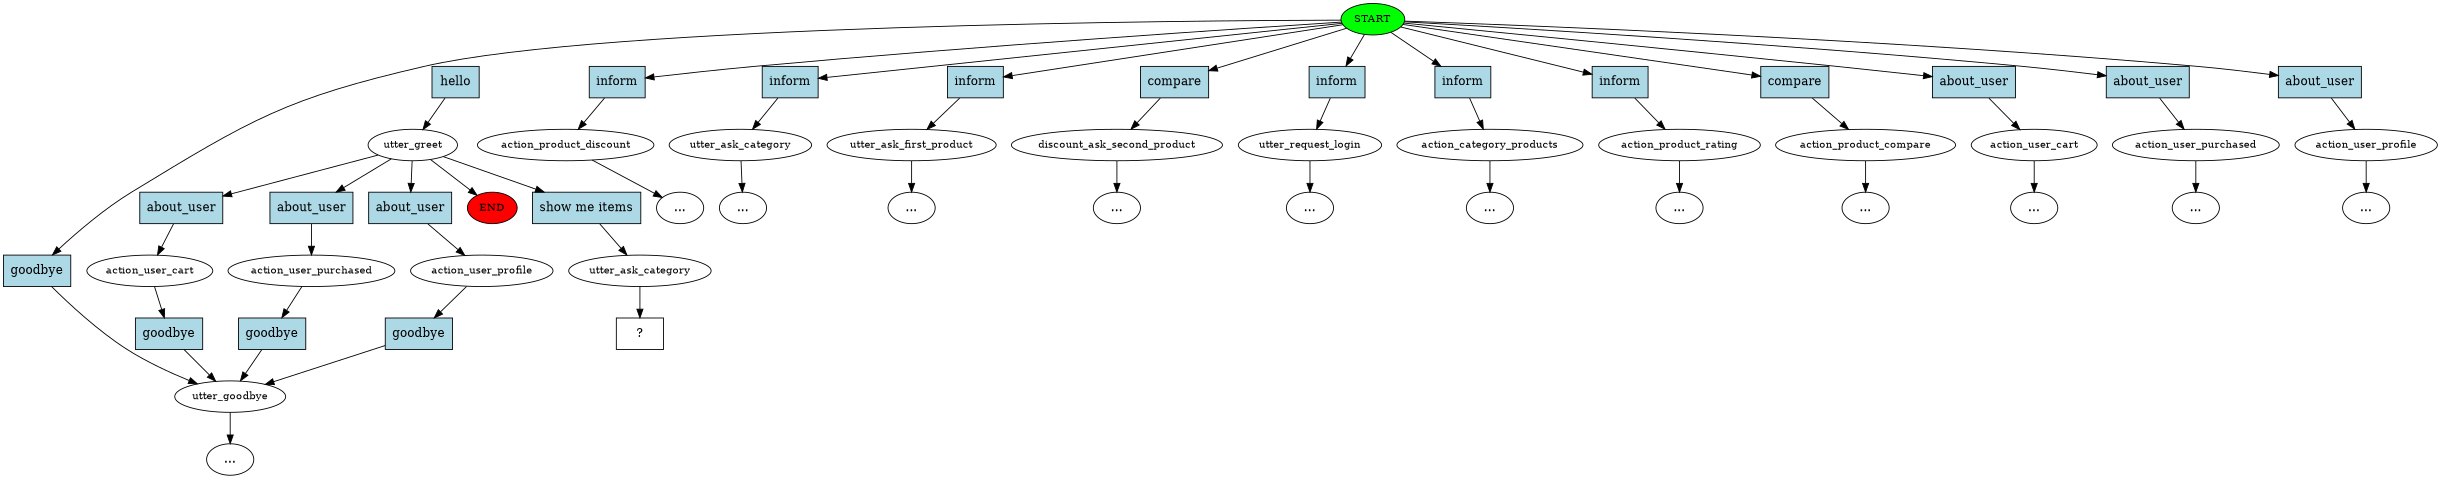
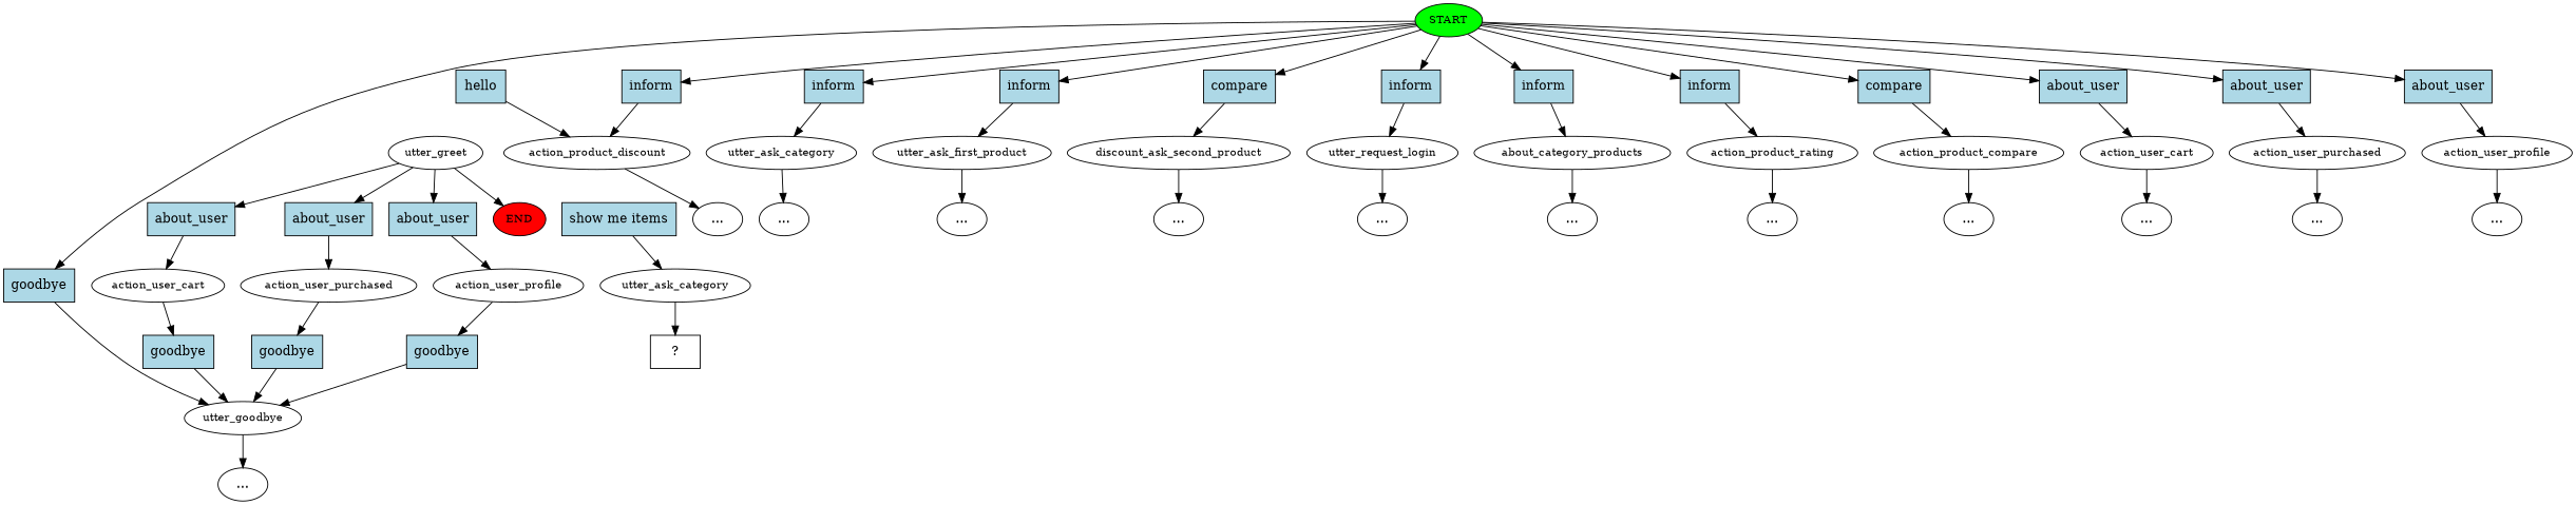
  digraph {
    n1 [fillcolor=green fontsize=12 label=START style=filled]
    n2 [fillcolor=lightblue label=goodbye shape=rect style=filled]
    n3 [fillcolor=lightblue label=inform shape=rect style=filled]
    n4 [fillcolor=lightblue label=inform shape=rect style=filled]
    n5 [fillcolor=lightblue label=compare shape=rect style=filled]
    n6 [fillcolor=lightblue label=inform shape=rect style=filled]
    n7 [fillcolor=lightblue label=inform shape=rect style=filled]
    n8 [fillcolor=lightblue label=inform shape=rect style=filled]
    n9 [fillcolor=lightblue label=compare shape=rect style=filled]
    n10 [fillcolor=lightblue label=inform shape=rect style=filled]
    n11 [fillcolor=lightblue label=about_user shape=rect style=filled]
    n12 [fillcolor=lightblue label=about_user shape=rect style=filled]
    n13 [fillcolor=lightblue label=about_user shape=rect style=filled]
    n14 [fillcolor=lightblue label=hello shape=rect style=filled]
    n15 [fontsize=12 label=utter_greet]
    n16 [fontsize=12 label=utter_goodbye]
    n17 [fontsize=12 label=utter_ask_category]
    n18 [fontsize=12 label=utter_ask_first_product]
    n19 [fontsize=12 label=discount_ask_second_product]
    n20 [fontsize=12 label=utter_request_login]
-   n21 [fontsize=12 label=action_category_products]
+   n21 [fontsize=12 label=about_category_products]
    n22 [fontsize=12 label=action_product_rating]
    n23 [fontsize=12 label=action_product_compare]
    n24 [fontsize=12 label=action_product_discount]
    n25 [fontsize=12 label=action_user_cart]
    n26 [fontsize=12 label=action_user_purchased]
    n27 [fontsize=12 label=action_user_profile]
    n28 [fillcolor=red fontsize=12 label=END style=filled]
    n29 [fillcolor=lightblue label=about_user shape=rect style=filled]
    n30 [fillcolor=lightblue label=about_user shape=rect style=filled]
    n31 [fillcolor=lightblue label=about_user shape=rect style=filled]
    n32 [fillcolor=lightblue label="show me items" shape=rect style=filled]
    n33 [fontsize=12 label=action_user_cart]
    n34 [fontsize=12 label=action_user_purchased]
    n35 [fontsize=12 label=action_user_profile]
    n36 [fontsize=12 label=utter_ask_category]
    n37 [label="..."]
    n38 [label="..."]
    n39 [label="..."]
    n40 [label="..."]
    n41 [label="..."]
    n42 [label="..."]
    n43 [label="..."]
    n44 [label="..."]
    n45 [label="..."]
    n46 [label="..."]
    n47 [label="..."]
    n48 [label="..."]
    n49 [fillcolor=lightblue label=goodbye shape=rect style=filled]
    n50 [fillcolor=lightblue label=goodbye shape=rect style=filled]
    n51 [fillcolor=lightblue label=goodbye shape=rect style=filled]
    n52 [label="  ?  " shape=rect]
    n1 -> n2
    n1 -> n3
    n1 -> n4
    n1 -> n5
    n1 -> n6
    n1 -> n7
    n1 -> n8
    n1 -> n9
    n1 -> n10
    n1 -> n11
    n1 -> n12
    n1 -> n13
    n2 -> n16
    n3 -> n17
    n4 -> n18
    n5 -> n19
    n6 -> n20
    n7 -> n21
    n8 -> n22
    n9 -> n23
    n10 -> n24
    n11 -> n25
    n12 -> n26
    n13 -> n27
-   n14 -> n15
+   n14 -> n24
    n15 -> n28
    n15 -> n29
    n15 -> n30
    n15 -> n31
-   n15 -> n32
    n16 -> n37
    n17 -> n38
    n18 -> n39
    n19 -> n40
    n20 -> n41
    n21 -> n42
    n22 -> n43
    n23 -> n44
    n24 -> n45
    n25 -> n46
    n26 -> n47
    n27 -> n48
    n29 -> n33
    n30 -> n34
    n31 -> n35
    n32 -> n36
    n33 -> n49
    n34 -> n50
    n35 -> n51
    n36 -> n52
    n49 -> n16
    n50 -> n16
    n51 -> n16
  }
